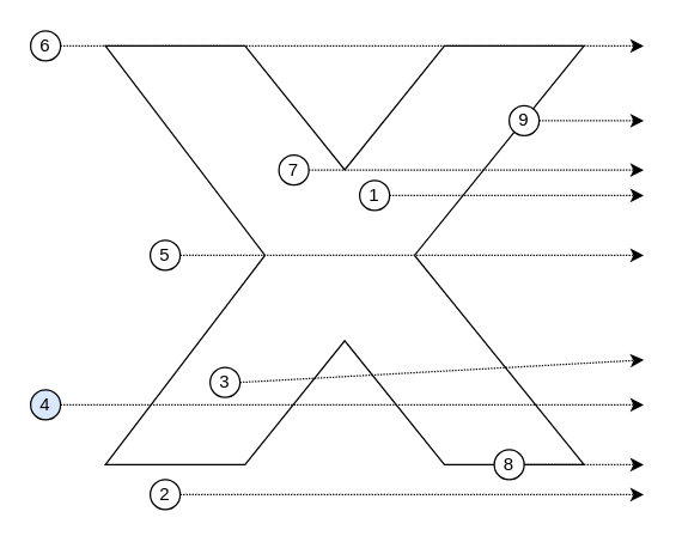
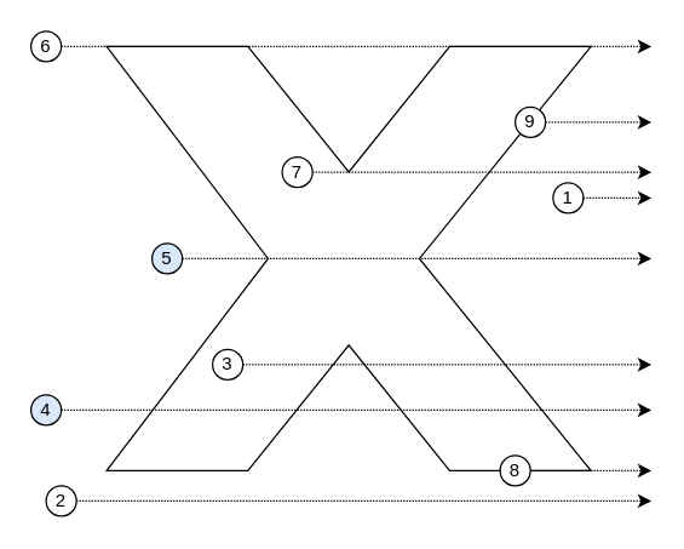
  <mxCell id="0" />
  <mxCell id="1" parent="0" />
  <mxCell id="2" value="" style="verticalLabelPosition=bottom;verticalAlign=top;html=1;shape=mxgraph.basic.x" parent="1" vertex="1"><mxGeometry x="70" y="30" width="320" height="280" as="geometry" /></mxCell>
  <mxCell id="3" value="" style="endArrow=classic;html=1;exitX=1;exitY=0.5;exitDx=0;exitDy=0;dashed=1;dashPattern=1 1;" parent="1" source="4" edge="1"><mxGeometry width="50" height="50" relative="1" as="geometry"><mxPoint x="40" y="270" as="sourcePoint" /><mxPoint x="430" y="270" as="targetPoint" /></mxGeometry></mxCell>
  <mxCell id="4" value="4" style="ellipse;whiteSpace=wrap;html=1;fillColor=#dae8fc;" parent="1" vertex="1"><mxGeometry x="20" y="260" width="20" height="20" as="geometry" /></mxCell>
  <mxCell id="5" value="" style="endArrow=classic;html=1;exitX=1;exitY=0.5;exitDx=0;exitDy=0;dashed=1;dashPattern=1 1;" parent="1" source="6" edge="1"><mxGeometry width="50" height="50" relative="1" as="geometry"><mxPoint x="60" y="230" as="sourcePoint" /><mxPoint x="430" y="240" as="targetPoint" /></mxGeometry></mxCell>
- <mxCell id="6" value="3" style="ellipse;whiteSpace=wrap;html=1;" parent="1" vertex="1"><mxGeometry x="140" y="245" width="20" height="20" as="geometry" /></mxCell>
+ <mxCell id="6" value="3" style="ellipse;whiteSpace=wrap;html=1;" parent="1" vertex="1"><mxGeometry x="140" y="230" width="20" height="20" as="geometry" /></mxCell>
  <mxCell id="7" value="" style="endArrow=classic;html=1;exitX=1;exitY=0.5;exitDx=0;exitDy=0;dashed=1;dashPattern=1 1;" parent="1" source="8" edge="1"><mxGeometry width="50" height="50" relative="1" as="geometry"><mxPoint x="120" y="330" as="sourcePoint" /><mxPoint x="430" y="330" as="targetPoint" /></mxGeometry></mxCell>
- <mxCell id="8" value="2" style="ellipse;whiteSpace=wrap;html=1;" parent="1" vertex="1"><mxGeometry x="100" y="320" width="20" height="20" as="geometry" /></mxCell>
+ <mxCell id="8" value="2" style="ellipse;whiteSpace=wrap;html=1;" parent="1" vertex="1"><mxGeometry x="30" y="320" width="20" height="20" as="geometry" /></mxCell>
  <mxCell id="9" value="" style="endArrow=classic;html=1;exitX=1;exitY=0.5;exitDx=0;exitDy=0;dashed=1;dashPattern=1 1;" parent="1" source="10" edge="1"><mxGeometry width="50" height="50" relative="1" as="geometry"><mxPoint x="120" y="170" as="sourcePoint" /><mxPoint x="430" y="170" as="targetPoint" /></mxGeometry></mxCell>
- <mxCell id="10" value="5" style="ellipse;whiteSpace=wrap;html=1;" parent="1" vertex="1"><mxGeometry x="100" y="160" width="20" height="20" as="geometry" /></mxCell>
+ <mxCell id="10" value="5" style="ellipse;whiteSpace=wrap;html=1;fillColor=#dae8fc;" parent="1" vertex="1"><mxGeometry x="100" y="160" width="20" height="20" as="geometry" /></mxCell>
  <mxCell id="11" value="" style="endArrow=classic;html=1;exitX=1;exitY=0.5;exitDx=0;exitDy=0;dashed=1;dashPattern=1 1;" parent="1" source="12" edge="1"><mxGeometry width="50" height="50" relative="1" as="geometry"><mxPoint x="20" y="30" as="sourcePoint" /><mxPoint x="430" y="310" as="targetPoint" /></mxGeometry></mxCell>
  <mxCell id="12" value="8" style="ellipse;whiteSpace=wrap;html=1;" parent="1" vertex="1"><mxGeometry x="330" y="300" width="20" height="20" as="geometry" /></mxCell>
  <mxCell id="13" value="" style="endArrow=classic;html=1;exitX=1;exitY=0.5;exitDx=0;exitDy=0;dashed=1;dashPattern=1 1;" parent="1" source="14" edge="1"><mxGeometry width="50" height="50" relative="1" as="geometry"><mxPoint x="260" y="130" as="sourcePoint" /><mxPoint x="430" y="130" as="targetPoint" /></mxGeometry></mxCell>
- <mxCell id="14" value="1" style="ellipse;whiteSpace=wrap;html=1;" parent="1" vertex="1"><mxGeometry x="240" y="120" width="20" height="20" as="geometry" /></mxCell>
+ <mxCell id="14" value="1" style="ellipse;whiteSpace=wrap;html=1;" parent="1" vertex="1"><mxGeometry x="365" y="120" width="20" height="20" as="geometry" /></mxCell>
  <mxCell id="15" value="" style="endArrow=classic;html=1;exitX=1;exitY=0.5;exitDx=0;exitDy=0;dashed=1;dashPattern=1 1;" parent="1" source="16" edge="1"><mxGeometry width="50" height="50" relative="1" as="geometry"><mxPoint x="206" y="116" as="sourcePoint" /><mxPoint x="430" y="113" as="targetPoint" /></mxGeometry></mxCell>
  <mxCell id="16" value="7" style="ellipse;whiteSpace=wrap;html=1;" parent="1" vertex="1"><mxGeometry x="186" y="103" width="20" height="20" as="geometry" /></mxCell>
  <mxCell id="17" value="" style="endArrow=classic;html=1;exitX=1;exitY=0.5;exitDx=0;exitDy=0;dashed=1;dashPattern=1 1;" parent="1" source="18" edge="1"><mxGeometry width="50" height="50" relative="1" as="geometry"><mxPoint x="30" y="30" as="sourcePoint" /><mxPoint x="430" y="30" as="targetPoint" /></mxGeometry></mxCell>
  <mxCell id="18" value="6" style="ellipse;whiteSpace=wrap;html=1;" parent="1" vertex="1"><mxGeometry x="20" y="20" width="20" height="20" as="geometry" /></mxCell>
  <mxCell id="19" value="" style="endArrow=classic;html=1;exitX=1;exitY=0.5;exitDx=0;exitDy=0;dashed=1;dashPattern=1 1;" parent="1" source="20" edge="1"><mxGeometry width="50" height="50" relative="1" as="geometry"><mxPoint x="350" y="80" as="sourcePoint" /><mxPoint x="430" y="80" as="targetPoint" /></mxGeometry></mxCell>
  <mxCell id="20" value="9" style="ellipse;whiteSpace=wrap;html=1;" parent="1" vertex="1"><mxGeometry x="340" y="70" width="20" height="20" as="geometry" /></mxCell>
